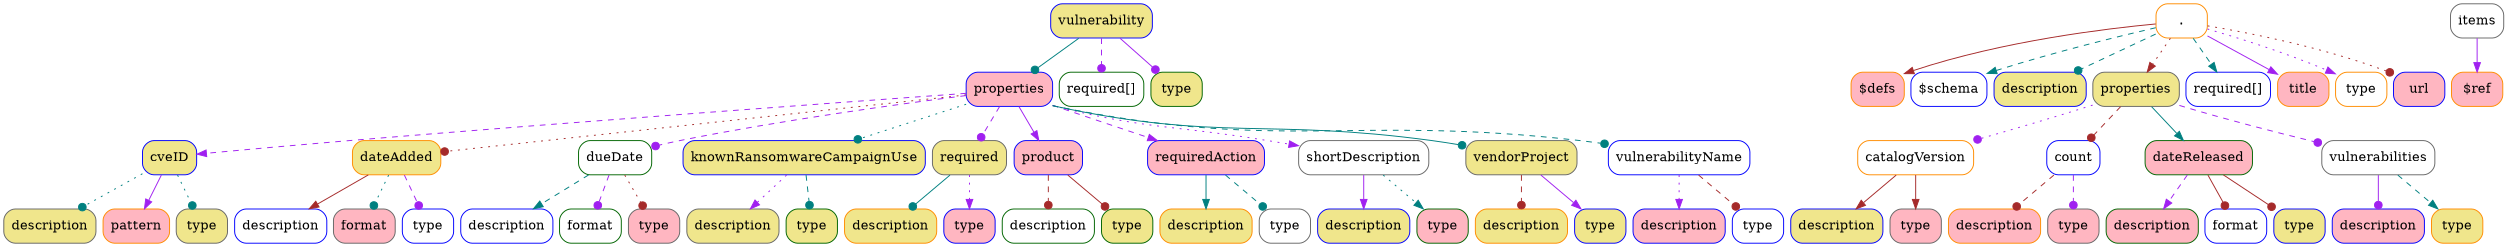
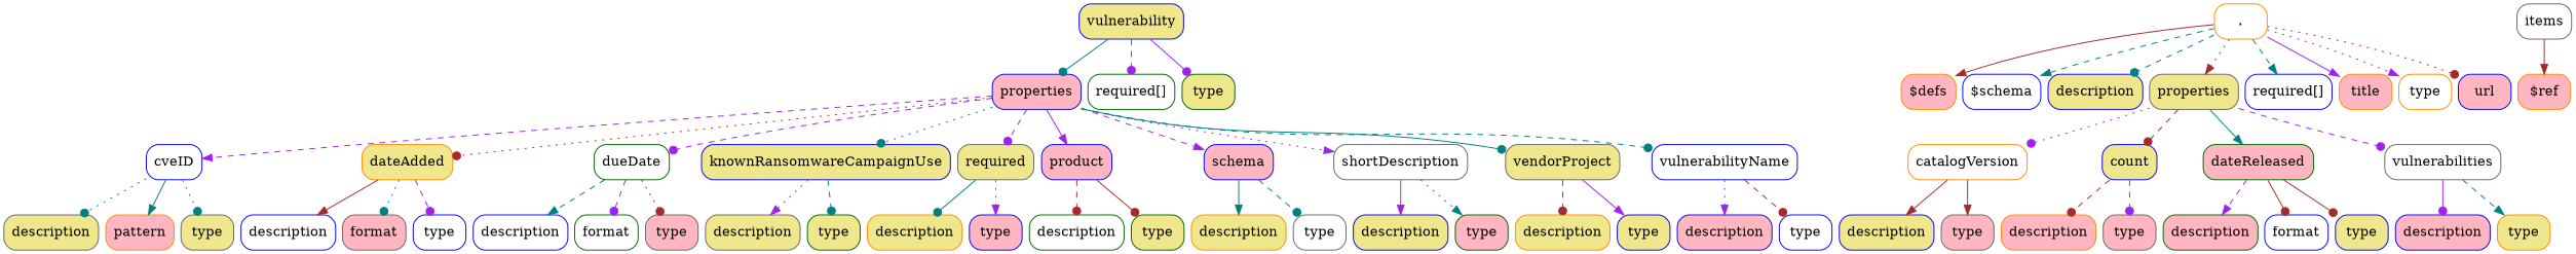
  digraph {
    nodesep=0.1
    rankdir=TB
    ranksep=0.5
    splines=true
    node [color=blue fillcolor=khaki shape=box style="rounded,filled"]
    edge [arrowhead=dot color=purple style=dashed]
    n1 [label=vulnerability]
    n2 [fillcolor=lightpink label=properties]
    n3 [color=darkgreen fillcolor=white label="required[]"]
    n4 [color=darkgreen label=type]
    "$defs" [color=darkorange fillcolor=lightpink]
    "." [color=darkorange fillcolor=white]
    "$schema" [fillcolor=white]
    description
    properties [color=gray40]
    "required[]" [fillcolor=white]
    title [color=darkorange fillcolor=lightpink]
    type [color=darkorange fillcolor=white]
    url [fillcolor=lightpink]
    n14 [color=darkorange fillcolor=white label=catalogVersion]
-   n15 [fillcolor=white label=count]
+   n15 [label=count]
    n16 [color=darkgreen fillcolor=lightpink label=dateReleased]
    n17 [color=gray40 fillcolor=white label=vulnerabilities]
-   n18 [label=cveID]
+   n18 [fillcolor=white label=cveID]
    n19 [color=darkorange label=dateAdded]
    n20 [color=darkgreen fillcolor=white label=dueDate]
    n21 [label=knownRansomwareCampaignUse]
    n22 [color=gray40 label=required]
    n23 [fillcolor=lightpink label=product]
-   n24 [fillcolor=lightpink label=requiredAction]
+   n24 [fillcolor=lightpink label=schema]
    n25 [color=gray40 fillcolor=white label=shortDescription]
    n26 [color=gray40 label=vendorProject]
    n27 [fillcolor=white label=vulnerabilityName]
    n28 [color=gray40 label=description]
    n29 [color=darkorange fillcolor=lightpink label=pattern]
    n30 [color=gray40 label=type]
    n31 [fillcolor=white label=description]
    n32 [color=gray40 fillcolor=lightpink label=format]
    n33 [fillcolor=white label=type]
    n34 [fillcolor=white label=description]
    n35 [color=darkgreen fillcolor=white label=format]
    n36 [color=gray40 fillcolor=lightpink label=type]
    n37 [color=gray40 label=description]
    n38 [color=darkgreen label=type]
    n39 [color=darkorange label=description]
    n40 [fillcolor=lightpink label=type]
    n41 [color=darkgreen fillcolor=white label=description]
    n42 [color=darkgreen label=type]
    n43 [color=darkorange label=description]
    n44 [color=gray40 fillcolor=white label=type]
    n45 [label=description]
    n46 [color=darkgreen fillcolor=lightpink label=type]
    n47 [color=darkorange label=description]
    n48 [label=type]
    n49 [fillcolor=lightpink label=description]
    n50 [fillcolor=white label=type]
    n51 [label=description]
    n52 [color=gray40 fillcolor=lightpink label=type]
    n53 [color=darkorange fillcolor=lightpink label=description]
    n54 [color=gray40 fillcolor=lightpink label=type]
    n55 [color=darkgreen fillcolor=lightpink label=description]
    n56 [fillcolor=white label=format]
    n57 [label=type]
    n58 [fillcolor=lightpink label=description]
    n59 [color=darkorange label=type]
    n60 [color=gray40 fillcolor=white label=items]
    n61 [color=darkorange fillcolor=lightpink label="$ref"]
    n1 -> n2 [color=teal style=solid]
    n1 -> n3
    n1 -> n4 [style=solid]
    n2 -> n18 [arrowhead=normal]
    n2 -> n19 [color=brown style=dotted]
    n2 -> n20
    n2 -> n21 [color=teal style=dotted]
    n2 -> n22
    n2 -> n23 [arrowhead=normal style=solid]
    n2 -> n24 [arrowhead=normal]
    n2 -> n25 [arrowhead=normal style=dotted]
    n2 -> n26 [color=teal style=solid]
    n2 -> n27 [color=teal]
    "." -> "$defs" [arrowhead=normal color=brown style=solid]
    "." -> "$schema" [arrowhead=normal color=teal]
    "." -> description [color=teal]
    "." -> properties [arrowhead=normal color=brown style=dotted]
    "." -> "required[]" [arrowhead=normal color=teal]
    "." -> title [arrowhead=normal style=solid]
    "." -> type [arrowhead=normal style=dotted]
    "." -> url [color=brown style=dotted]
    properties -> n14 [style=dotted]
    properties -> n15 [color=brown]
    properties -> n16 [arrowhead=normal color=teal style=solid]
    properties -> n17
    n14 -> n51 [arrowhead=normal color=brown style=solid]
    n14 -> n52 [arrowhead=normal color=brown style=solid]
    n15 -> n53 [color=brown]
    n15 -> n54
    n16 -> n55 [arrowhead=normal]
    n16 -> n56 [color=brown style=solid]
    n16 -> n57 [color=brown style=solid]
    n17 -> n58 [style=solid]
    n17 -> n59 [arrowhead=normal color=teal]
    n18 -> n28 [color=teal style=dotted]
-   n18 -> n29 [arrowhead=normal style=solid]
+   n18 -> n29 [arrowhead=normal color=teal style=solid]
    n18 -> n30 [color=teal style=dotted]
    n19 -> n31 [arrowhead=normal color=brown style=solid]
    n19 -> n32 [color=teal style=dotted]
    n19 -> n33
    n20 -> n34 [arrowhead=normal color=teal]
    n20 -> n35
    n20 -> n36 [color=brown style=dotted]
    n21 -> n37 [arrowhead=normal style=dotted]
    n21 -> n38 [color=teal]
    n22 -> n39 [color=teal style=solid]
    n22 -> n40 [arrowhead=normal style=dotted]
    n23 -> n41 [color=brown]
    n23 -> n42 [color=brown style=solid]
    n24 -> n43 [arrowhead=normal color=teal style=solid]
    n24 -> n44 [color=teal]
    n25 -> n45 [arrowhead=normal style=solid]
    n25 -> n46 [arrowhead=normal color=teal style=dotted]
    n26 -> n47 [color=brown]
    n26 -> n48 [arrowhead=normal style=solid]
    n27 -> n49 [arrowhead=normal style=dotted]
    n27 -> n50 [color=brown]
-   n60 -> n61 [arrowhead=normal style=solid]
+   n60 -> n61 [arrowhead=normal color=brown style=solid]
  }
